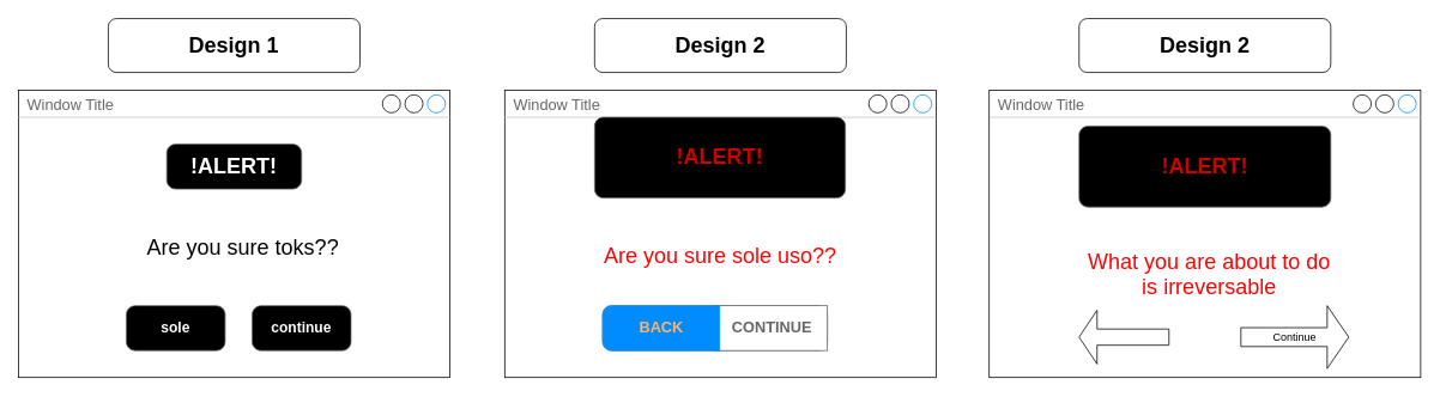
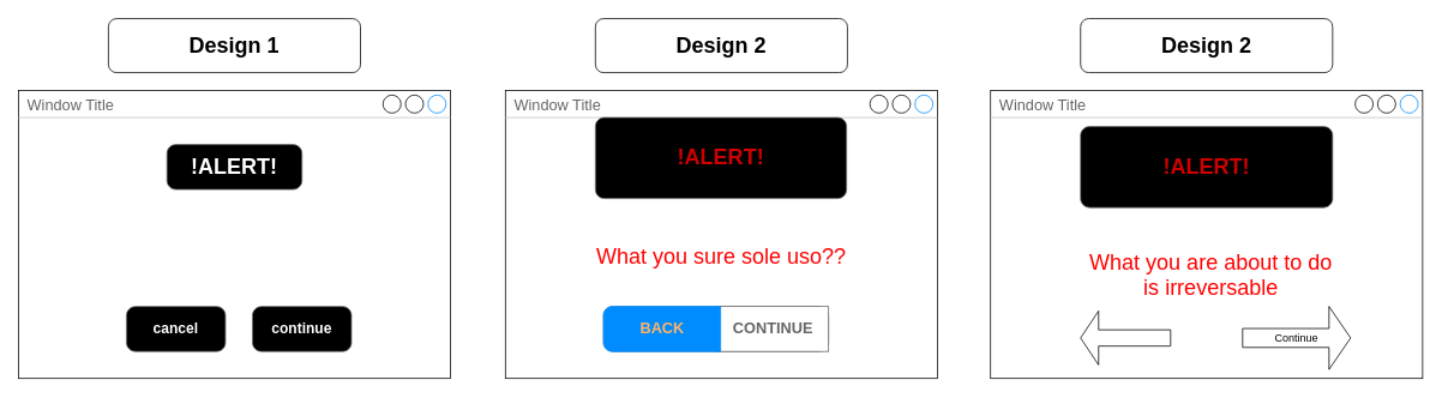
  <mxCell id="0" />
  <mxCell id="1" parent="0" />
  <mxCell id="2" value="Window Title" style="strokeWidth=1;shadow=0;dashed=0;align=center;html=1;shape=mxgraph.mockup.containers.window;align=left;verticalAlign=top;spacingLeft=8;strokeColor2=#008cff;strokeColor3=#c4c4c4;fontColor=#666666;mainText=;fontSize=17;labelBackgroundColor=none;" parent="1" vertex="1"><mxGeometry y="100" width="480" height="320" as="geometry" x="20" /></mxCell>
  <mxCell id="3" value="&lt;font style=&quot;font-size: 24px;&quot;&gt;!ALERT!&lt;/font&gt;" style="strokeWidth=1;shadow=0;dashed=0;align=center;html=1;shape=mxgraph.mockup.buttons.button;strokeColor=#666666;fontColor=#ffffff;mainText=;buttonStyle=round;fontSize=17;fontStyle=1;fillColor=#000000;whiteSpace=wrap;" parent="1" vertex="1"><mxGeometry x="185" y="160" width="150" height="50" as="geometry" /></mxCell>
- <mxCell id="4" value="Are you sure toks??" style="text;html=1;strokeColor=none;fillColor=none;align=center;verticalAlign=middle;whiteSpace=wrap;rounded=0;fontSize=24;" parent="1" vertex="1"><mxGeometry x="60" y="220" width="420" height="110" as="geometry" /></mxCell>
- <mxCell id="5" value="&lt;font size=&quot;3&quot;&gt;sole&lt;/font&gt;" style="strokeWidth=1;shadow=0;dashed=0;align=center;html=1;shape=mxgraph.mockup.buttons.button;strokeColor=#666666;fontColor=#ffffff;mainText=;buttonStyle=round;fontSize=17;fontStyle=1;fillColor=#000000;whiteSpace=wrap;" parent="1" vertex="1"><mxGeometry x="140" y="340" width="110" height="50" as="geometry" /></mxCell>
+ <mxCell id="5" value="&lt;font size=&quot;3&quot;&gt;cancel&lt;/font&gt;" style="strokeWidth=1;shadow=0;dashed=0;align=center;html=1;shape=mxgraph.mockup.buttons.button;strokeColor=#666666;fontColor=#ffffff;mainText=;buttonStyle=round;fontSize=17;fontStyle=1;fillColor=#000000;whiteSpace=wrap;" parent="1" vertex="1"><mxGeometry x="140" y="340" width="110" height="50" as="geometry" /></mxCell>
  <mxCell id="6" value="&lt;font size=&quot;3&quot;&gt;continue&lt;/font&gt;" style="strokeWidth=1;shadow=0;dashed=0;align=center;html=1;shape=mxgraph.mockup.buttons.button;strokeColor=#666666;fontColor=#ffffff;mainText=;buttonStyle=round;fontSize=17;fontStyle=1;fillColor=#000000;whiteSpace=wrap;" parent="1" vertex="1"><mxGeometry x="280" y="340" width="110" height="50" as="geometry" /></mxCell>
  <mxCell id="7" value="&lt;b style=&quot;font-size: 12px;&quot;&gt;&lt;font style=&quot;font-size: 24px;&quot;&gt;Design 1&lt;/font&gt;&lt;/b&gt;&lt;span style=&quot;color: rgba(0, 0, 0, 0); font-family: monospace; font-size: 0px; text-align: start;&quot;&gt;%3CmxGraphModel%3E%3Croot%3E%3CmxCell%20id%3D%220%22%2F%3E%3CmxCell%20id%3D%221%22%20parent%3D%220%22%2F%3E%3CmxCell%20id%3D%222%22%20value%3D%22%26lt%3Bb%20style%3D%26quot%3Bfont-size%3A%2012px%3B%26quot%3B%26gt%3B%26lt%3Bfont%20style%3D%26quot%3Bfont-size%3A%2024px%3B%26quot%3B%26gt%3BDesign%202%26lt%3B%2Ffont%26gt%3B%26lt%3B%2Fb%26gt%3B%22%20style%3D%22rounded%3D1%3BwhiteSpace%3Dwrap%3Bhtml%3D1%3BfontSize%3D24%3B%22%20vertex%3D%221%22%20parent%3D%221%22%3E%3CmxGeometry%20x%3D%22620%22%20y%3D%22-40%22%20width%3D%22280%22%20height%3D%2260%22%20as%3D%22geometry%22%2F%3E%3C%2FmxCell%3E%3C%2Froot%3E%3C%2FmxGraphModel%3E&lt;/span&gt;" style="rounded=1;whiteSpace=wrap;html=1;fontSize=24;" parent="1" vertex="1"><mxGeometry x="120" width="280" height="60" as="geometry" y="20" /></mxCell>
  <mxCell id="8" value="&lt;b style=&quot;font-size: 12px;&quot;&gt;&lt;font style=&quot;font-size: 24px;&quot;&gt;Design 2&lt;/font&gt;&lt;/b&gt;&lt;span style=&quot;color: rgba(0, 0, 0, 0); font-family: monospace; font-size: 0px; text-align: start;&quot;&gt;%3CmxGraphModel%3E%3Croot%3E%3CmxCell%20id%3D%220%22%2F%3E%3CmxCell%20id%3D%221%22%20parent%3D%220%22%2F%3E%3CmxCell%20id%3D%222%22%20value%3D%22%26lt%3Bb%20style%3D%26quot%3Bfont-size%3A%2012px%3B%26quot%3B%26gt%3B%26lt%3Bfont%20style%3D%26quot%3Bfont-size%3A%2024px%3B%26quot%3B%26gt%3BDesign%202%26lt%3B%2Ffont%26gt%3B%26lt%3B%2Fb%26gt%3B%22%20style%3D%22rounded%3D1%3BwhiteSpace%3Dwrap%3Bhtml%3D1%3BfontSize%3D24%3B%22%20vertex%3D%221%22%20parent%3D%221%22%3E%3CmxGeometry%20x%3D%22620%22%20y%3D%22-40%22%20width%3D%22280%22%20height%3D%2260%22%20as%3D%22geometry%22%2F%3E%3C%2FmxCell%3E%3C%2Froot%3E%3C%2FmxGraphModel%3E&lt;/span&gt;" style="rounded=1;whiteSpace=wrap;html=1;fontSize=24;" parent="1" vertex="1"><mxGeometry x="661" width="280" height="60" as="geometry" y="20" /></mxCell>
  <mxCell id="9" value="Window Title" style="strokeWidth=1;shadow=0;dashed=0;align=center;html=1;shape=mxgraph.mockup.containers.window;align=left;verticalAlign=top;spacingLeft=8;strokeColor2=#008cff;strokeColor3=#c4c4c4;fontColor=#666666;mainText=;fontSize=17;labelBackgroundColor=none;" parent="1" vertex="1"><mxGeometry x="561" y="100" width="480" height="320" as="geometry" /></mxCell>
  <mxCell id="10" value="&lt;font color=&quot;#cc0000&quot; style=&quot;font-size: 24px;&quot;&gt;!ALERT!&lt;/font&gt;" style="strokeWidth=1;shadow=0;dashed=0;align=center;html=1;shape=mxgraph.mockup.buttons.button;strokeColor=#666666;fontColor=#ffffff;mainText=;buttonStyle=round;fontSize=17;fontStyle=1;fillColor=#000000;whiteSpace=wrap;" parent="1" vertex="1"><mxGeometry x="661" y="130" width="279" height="90" as="geometry" /></mxCell>
- <mxCell id="11" value="&lt;font color=&quot;#ff0000&quot;&gt;Are you sure sole uso??&lt;/font&gt;" style="text;html=1;strokeColor=none;fillColor=none;align=center;verticalAlign=middle;whiteSpace=wrap;rounded=0;fontSize=24;" parent="1" vertex="1"><mxGeometry x="591" y="230" width="420" height="110" as="geometry" /></mxCell>
+ <mxCell id="11" value="&lt;font color=&quot;#ff0000&quot;&gt;What you sure sole uso??&lt;/font&gt;" style="text;html=1;strokeColor=none;fillColor=none;align=center;verticalAlign=middle;whiteSpace=wrap;rounded=0;fontSize=24;" parent="1" vertex="1"><mxGeometry x="591" y="230" width="420" height="110" as="geometry" /></mxCell>
  <mxCell id="12" value="" style="strokeWidth=1;shadow=0;dashed=0;align=center;html=1;shape=mxgraph.mockup.rrect;rSize=10;fillColor=#ffffff;strokeColor=#666666;fontColor=#FF0000;" parent="1" vertex="1"><mxGeometry x="670" y="340" width="250" height="50" as="geometry" /></mxCell>
  <mxCell id="13" value="CONTINUE" style="strokeColor=inherit;fillColor=inherit;gradientColor=inherit;strokeWidth=1;shadow=0;dashed=0;align=center;html=1;shape=mxgraph.mockup.rrect;rSize=0;fontSize=17;fontColor=#666666;fontStyle=1;resizeHeight=1;" parent="12" vertex="1"><mxGeometry width="125" height="50" relative="1" as="geometry"><mxPoint x="125" as="offset" /></mxGeometry></mxCell>
  <mxCell id="14" value="&lt;font color=&quot;#ffb366&quot;&gt;BACK&lt;/font&gt;" style="strokeWidth=1;shadow=0;dashed=0;align=center;html=1;shape=mxgraph.mockup.leftButton;rSize=10;fontSize=17;fontColor=#ffffff;fontStyle=1;fillColor=#008cff;strokeColor=#008cff;resizeHeight=1;" parent="12" vertex="1"><mxGeometry width="130" height="50" relative="1" as="geometry" /></mxCell>
  <mxCell id="15" value="&lt;b style=&quot;font-size: 12px;&quot;&gt;&lt;font style=&quot;font-size: 24px;&quot;&gt;Design 2&lt;/font&gt;&lt;/b&gt;&lt;span style=&quot;color: rgba(0, 0, 0, 0); font-family: monospace; font-size: 0px; text-align: start;&quot;&gt;%3CmxGraphModel%3E%3Croot%3E%3CmxCell%20id%3D%220%22%2F%3E%3CmxCell%20id%3D%221%22%20parent%3D%220%22%2F%3E%3CmxCell%20id%3D%222%22%20value%3D%22%26lt%3Bb%20style%3D%26quot%3Bfont-size%3A%2012px%3B%26quot%3B%26gt%3B%26lt%3Bfont%20style%3D%26quot%3Bfont-size%3A%2024px%3B%26quot%3B%26gt%3BDesign%202%26lt%3B%2Ffont%26gt%3B%26lt%3B%2Fb%26gt%3B%22%20style%3D%22rounded%3D1%3BwhiteSpace%3Dwrap%3Bhtml%3D1%3BfontSize%3D24%3B%22%20vertex%3D%221%22%20parent%3D%221%22%3E%3CmxGeometry%20x%3D%22620%22%20y%3D%22-40%22%20width%3D%22280%22%20height%3D%2260%22%20as%3D%22geometry%22%2F%3E%3C%2FmxCell%3E%3C%2Froot%3E%3C%2FmxGraphModel%3E&lt;/span&gt;" style="rounded=1;whiteSpace=wrap;html=1;fontSize=24;" vertex="1" parent="1"><mxGeometry x="1200" width="280" height="60" as="geometry" y="20" /></mxCell>
  <mxCell id="16" value="Window Title" style="strokeWidth=1;shadow=0;dashed=0;align=center;html=1;shape=mxgraph.mockup.containers.window;align=left;verticalAlign=top;spacingLeft=8;strokeColor2=#008cff;strokeColor3=#c4c4c4;fontColor=#666666;mainText=;fontSize=17;labelBackgroundColor=none;" vertex="1" parent="1"><mxGeometry x="1100" y="100" width="480" height="320" as="geometry" /></mxCell>
  <mxCell id="17" value="&lt;font color=&quot;#cc0000&quot; style=&quot;font-size: 24px;&quot;&gt;!ALERT!&lt;/font&gt;" style="strokeWidth=1;shadow=0;dashed=0;align=center;html=1;shape=mxgraph.mockup.buttons.button;strokeColor=#666666;fontColor=#ffffff;mainText=;buttonStyle=round;fontSize=17;fontStyle=1;fillColor=#000000;whiteSpace=wrap;" vertex="1" parent="1"><mxGeometry x="1200" y="140" width="280" height="90" as="geometry" /></mxCell>
  <mxCell id="18" value="&lt;font color=&quot;#ff0000&quot;&gt;What you are about to do is irreversable&lt;/font&gt;" style="text;html=1;strokeColor=none;fillColor=none;align=center;verticalAlign=middle;whiteSpace=wrap;rounded=0;fontSize=24;" vertex="1" parent="1"><mxGeometry x="1200" y="270" width="290" height="70" as="geometry" /></mxCell>
  <mxCell id="19" value="Continue&lt;span style=&quot;color: rgba(0, 0, 0, 0); font-family: monospace; font-size: 0px; text-align: start;&quot;&gt;%3CmxGraphModel%3E%3Croot%3E%3CmxCell%20id%3D%220%22%2F%3E%3CmxCell%20id%3D%221%22%20parent%3D%220%22%2F%3E%3CmxCell%20id%3D%222%22%20value%3D%22%22%20style%3D%22shape%3DflexArrow%3BendArrow%3Dclassic%3Bhtml%3D1%3B%22%20edge%3D%221%22%20parent%3D%221%22%3E%3CmxGeometry%20width%3D%2250%22%20height%3D%2250%22%20relative%3D%221%22%20as%3D%22geometry%22%3E%3CmxPoint%20x%3D%221297.674%22%20y%3D%22400%22%20as%3D%22sourcePoint%22%2F%3E%3CmxPoint%20x%3D%221210%22%20y%3D%22300%22%20as%3D%22targetPoint%22%2F%3E%3CArray%20as%3D%22points%22%3E%3CmxPoint%20x%3D%221260%22%20y%3D%22670%22%2F%3E%3CmxPoint%20x%3D%221140%22%20y%3D%22680%22%2F%3E%3C%2FArray%3E%3C%2FmxGeometry%3E%3C%2FmxCell%3E%3C%2Froot%3E%3C%2FmxGraphModel%3E&lt;/span&gt;" style="shape=singleArrow;whiteSpace=wrap;html=1;" vertex="1" parent="1"><mxGeometry x="1380" y="340" width="120" height="70" as="geometry" /></mxCell>
  <mxCell id="20" value="" style="shape=singleArrow;direction=west;whiteSpace=wrap;html=1;" vertex="1" parent="1"><mxGeometry x="1200" y="345" width="100" height="60" as="geometry" /></mxCell>
